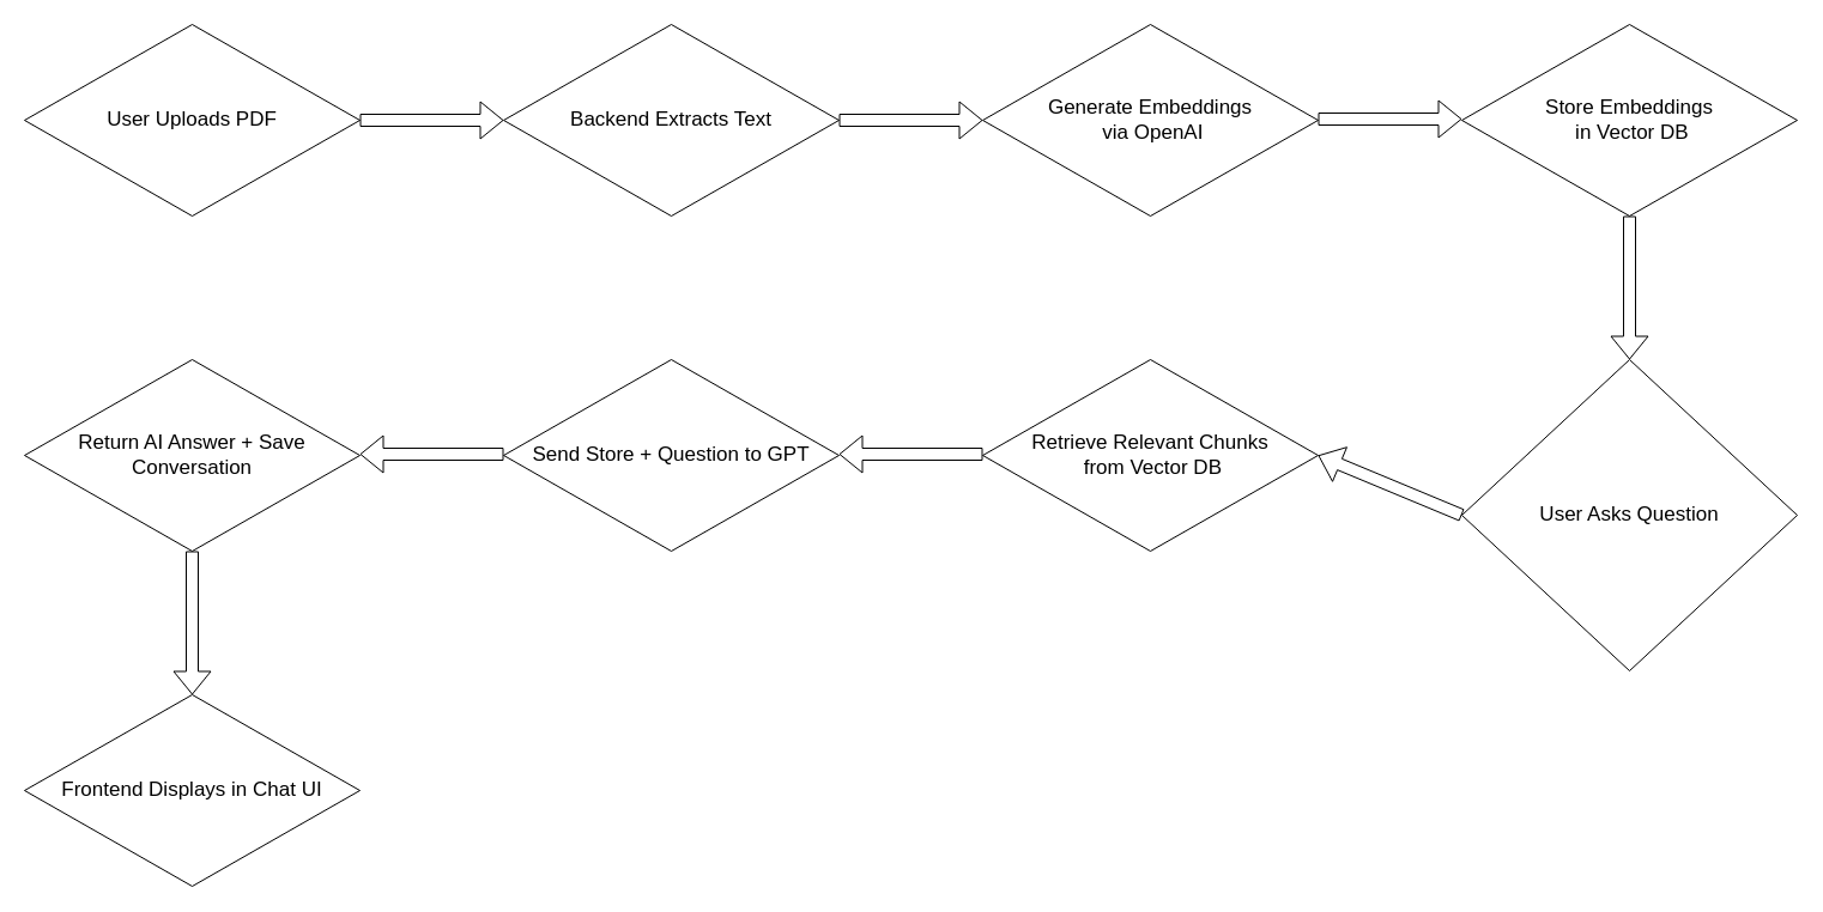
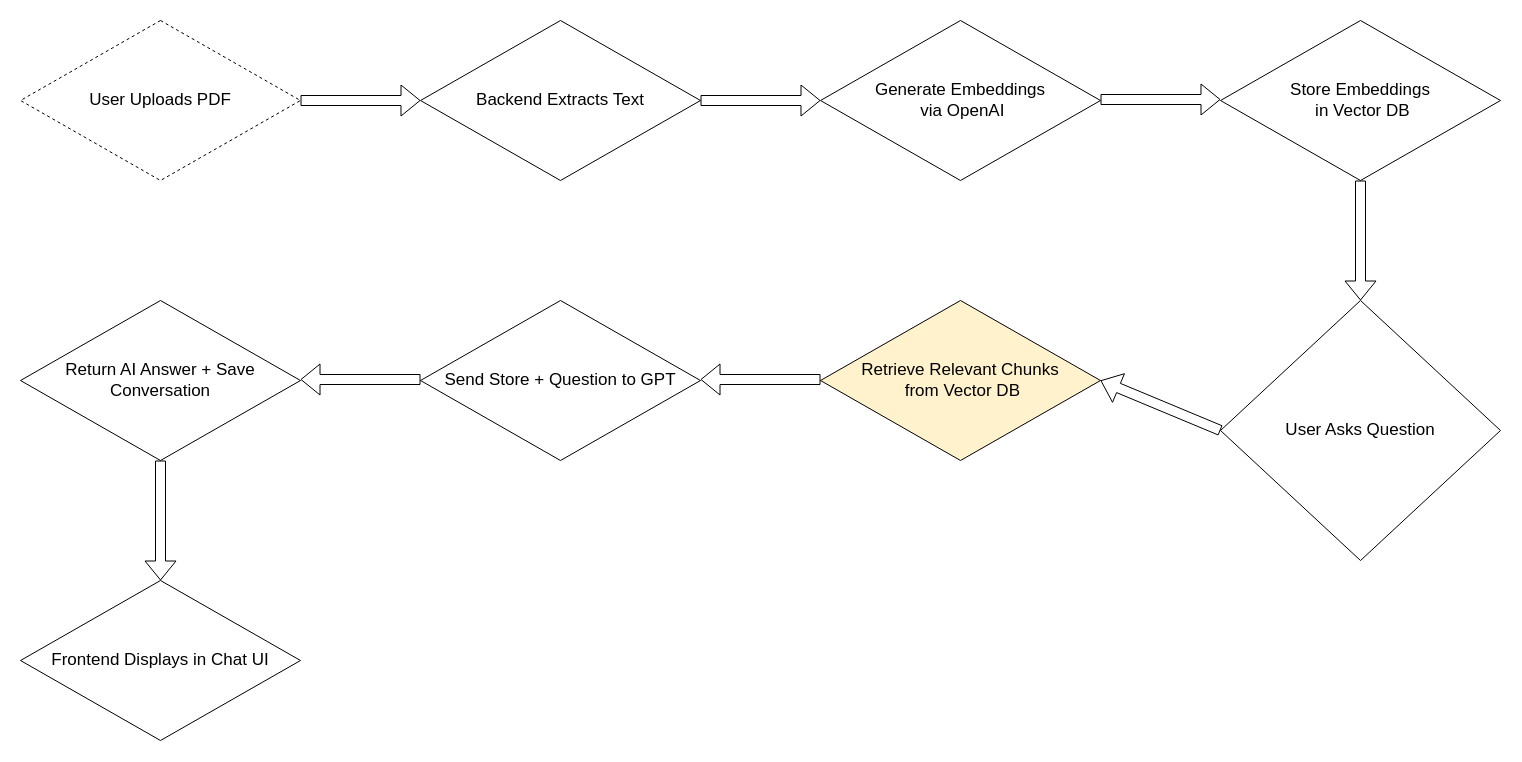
  <mxCell id="0" />
  <mxCell id="1" parent="0" />
- <mxCell id="2" value="&lt;font style=&quot;font-size: 17px;&quot; face=&quot;Helvetica&quot;&gt;User Uploads PDF&lt;/font&gt;" style="rhombus;whiteSpace=wrap;html=1;hachureGap=4;fontFamily=Architects Daughter;fontSource=https%3A%2F%2Ffonts.googleapis.com%2Fcss%3Ffamily%3DArchitects%2BDaughter;" vertex="1" parent="1"><mxGeometry x="20" y="20" width="280" height="160" as="geometry" /></mxCell>
+ <mxCell id="2" value="&lt;font style=&quot;font-size: 17px;&quot; face=&quot;Helvetica&quot;&gt;User Uploads PDF&lt;/font&gt;" style="rhombus;whiteSpace=wrap;html=1;hachureGap=4;fontFamily=Architects Daughter;fontSource=https%3A%2F%2Ffonts.googleapis.com%2Fcss%3Ffamily%3DArchitects%2BDaughter;dashed=1;" vertex="1" parent="1"><mxGeometry x="20" y="20" width="280" height="160" as="geometry" /></mxCell>
  <mxCell id="3" value="&lt;span style=&quot;font-family: Helvetica; font-size: 17px;&quot;&gt;Backend Extracts Text&lt;/span&gt;" style="rhombus;whiteSpace=wrap;html=1;hachureGap=4;fontFamily=Architects Daughter;fontSource=https%3A%2F%2Ffonts.googleapis.com%2Fcss%3Ffamily%3DArchitects%2BDaughter;" vertex="1" parent="1"><mxGeometry x="420" y="20" width="280" height="160" as="geometry" /></mxCell>
  <mxCell id="4" value="&lt;span style=&quot;font-family: Helvetica; font-size: 17px;&quot;&gt;Generate Embeddings&lt;/span&gt;&lt;div&gt;&lt;span style=&quot;font-family: Helvetica; font-size: 17px;&quot;&gt;&amp;nbsp;via OpenAI&lt;/span&gt;&lt;/div&gt;" style="rhombus;whiteSpace=wrap;html=1;hachureGap=4;fontFamily=Architects Daughter;fontSource=https%3A%2F%2Ffonts.googleapis.com%2Fcss%3Ffamily%3DArchitects%2BDaughter;" vertex="1" parent="1"><mxGeometry x="820" y="20" width="280" height="160" as="geometry" /></mxCell>
  <mxCell id="5" value="&lt;font face=&quot;Helvetica&quot;&gt;&lt;span style=&quot;font-size: 17px;&quot;&gt;Store Embeddings&lt;/span&gt;&lt;/font&gt;&lt;div&gt;&lt;font face=&quot;Helvetica&quot;&gt;&lt;span style=&quot;font-size: 17px;&quot;&gt;&amp;nbsp;in Vector DB&lt;/span&gt;&lt;/font&gt;&lt;/div&gt;" style="rhombus;whiteSpace=wrap;html=1;hachureGap=4;fontFamily=Architects Daughter;fontSource=https%3A%2F%2Ffonts.googleapis.com%2Fcss%3Ffamily%3DArchitects%2BDaughter;" vertex="1" parent="1"><mxGeometry x="1220" y="20" width="280" height="160" as="geometry" /></mxCell>
  <mxCell id="6" value="&lt;span style=&quot;font-family: Helvetica; font-size: 17px;&quot;&gt;User Asks Question&lt;/span&gt;" style="rhombus;whiteSpace=wrap;html=1;hachureGap=4;fontFamily=Architects Daughter;fontSource=https%3A%2F%2Ffonts.googleapis.com%2Fcss%3Ffamily%3DArchitects%2BDaughter;" vertex="1" parent="1"><mxGeometry x="1220" y="300" width="280" height="260" as="geometry" /></mxCell>
  <mxCell id="7" value="&lt;span style=&quot;font-family: Helvetica; font-size: 17px;&quot;&gt;Frontend Displays in Chat UI&lt;/span&gt;" style="rhombus;whiteSpace=wrap;html=1;hachureGap=4;fontFamily=Architects Daughter;fontSource=https%3A%2F%2Ffonts.googleapis.com%2Fcss%3Ffamily%3DArchitects%2BDaughter;" vertex="1" parent="1"><mxGeometry x="20" y="580" width="280" height="160" as="geometry" /></mxCell>
  <mxCell id="8" value="&lt;span style=&quot;font-family: Helvetica; font-size: 17px;&quot;&gt;Return AI Answer + Save Conversation&lt;/span&gt;" style="rhombus;whiteSpace=wrap;html=1;hachureGap=4;fontFamily=Architects Daughter;fontSource=https%3A%2F%2Ffonts.googleapis.com%2Fcss%3Ffamily%3DArchitects%2BDaughter;" vertex="1" parent="1"><mxGeometry x="20" y="300" width="280" height="160" as="geometry" /></mxCell>
  <mxCell id="9" value="&lt;span style=&quot;font-family: Helvetica; font-size: 17px;&quot;&gt;Send Store + Question to GPT&lt;/span&gt;" style="rhombus;whiteSpace=wrap;html=1;hachureGap=4;fontFamily=Architects Daughter;fontSource=https%3A%2F%2Ffonts.googleapis.com%2Fcss%3Ffamily%3DArchitects%2BDaughter;" vertex="1" parent="1"><mxGeometry x="420" y="300" width="280" height="160" as="geometry" /></mxCell>
- <mxCell id="10" value="&lt;span style=&quot;font-family: Helvetica; font-size: 17px;&quot;&gt;Retrieve Relevant Chunks&lt;/span&gt;&lt;div&gt;&lt;span style=&quot;font-family: Helvetica; font-size: 17px;&quot;&gt;&amp;nbsp;from Vector DB&lt;/span&gt;&lt;/div&gt;" style="rhombus;whiteSpace=wrap;html=1;hachureGap=4;fontFamily=Architects Daughter;fontSource=https%3A%2F%2Ffonts.googleapis.com%2Fcss%3Ffamily%3DArchitects%2BDaughter;" vertex="1" parent="1"><mxGeometry x="820" y="300" width="280" height="160" as="geometry" /></mxCell>
+ <mxCell id="10" value="&lt;span style=&quot;font-family: Helvetica; font-size: 17px;&quot;&gt;Retrieve Relevant Chunks&lt;/span&gt;&lt;div&gt;&lt;span style=&quot;font-family: Helvetica; font-size: 17px;&quot;&gt;&amp;nbsp;from Vector DB&lt;/span&gt;&lt;/div&gt;" style="rhombus;whiteSpace=wrap;html=1;hachureGap=4;fontFamily=Architects Daughter;fontSource=https%3A%2F%2Ffonts.googleapis.com%2Fcss%3Ffamily%3DArchitects%2BDaughter;fillColor=#fff2cc;" vertex="1" parent="1"><mxGeometry x="820" y="300" width="280" height="160" as="geometry" /></mxCell>
  <mxCell id="11" value="" style="shape=flexArrow;endArrow=classic;html=1;hachureGap=4;fontFamily=Architects Daughter;fontSource=https%3A%2F%2Ffonts.googleapis.com%2Fcss%3Ffamily%3DArchitects%2BDaughter;rounded=1;entryX=0;entryY=0.5;entryDx=0;entryDy=0;exitX=1;exitY=0.5;exitDx=0;exitDy=0;shadow=0;flowAnimation=0;strokeColor=default;" edge="1" parent="1" source="2" target="3"><mxGeometry width="50" height="50" relative="1" as="geometry"><mxPoint x="550" y="350" as="sourcePoint" /><mxPoint x="600" y="300" as="targetPoint" /></mxGeometry></mxCell>
  <mxCell id="12" value="" style="shape=flexArrow;endArrow=classic;html=1;hachureGap=4;fontFamily=Architects Daughter;fontSource=https%3A%2F%2Ffonts.googleapis.com%2Fcss%3Ffamily%3DArchitects%2BDaughter;rounded=1;entryX=0;entryY=0.5;entryDx=0;entryDy=0;exitX=1;exitY=0.5;exitDx=0;exitDy=0;shadow=0;flowAnimation=0;strokeColor=default;" edge="1" parent="1"><mxGeometry width="50" height="50" relative="1" as="geometry"><mxPoint x="700" y="100" as="sourcePoint" /><mxPoint x="820" y="100" as="targetPoint" /></mxGeometry></mxCell>
  <mxCell id="13" value="" style="shape=flexArrow;endArrow=classic;html=1;hachureGap=4;fontFamily=Architects Daughter;fontSource=https%3A%2F%2Ffonts.googleapis.com%2Fcss%3Ffamily%3DArchitects%2BDaughter;rounded=1;entryX=0;entryY=0.5;entryDx=0;entryDy=0;exitX=1;exitY=0.5;exitDx=0;exitDy=0;shadow=0;flowAnimation=0;strokeColor=default;" edge="1" parent="1"><mxGeometry width="50" height="50" relative="1" as="geometry"><mxPoint x="1100" y="99" as="sourcePoint" /><mxPoint x="1220" y="99" as="targetPoint" /></mxGeometry></mxCell>
  <mxCell id="14" value="" style="shape=flexArrow;endArrow=classic;html=1;hachureGap=4;fontFamily=Architects Daughter;fontSource=https%3A%2F%2Ffonts.googleapis.com%2Fcss%3Ffamily%3DArchitects%2BDaughter;rounded=1;entryX=1;entryY=0.5;entryDx=0;entryDy=0;exitX=0;exitY=0.5;exitDx=0;exitDy=0;shadow=0;flowAnimation=0;strokeColor=default;" edge="1" parent="1" source="6" target="10"><mxGeometry width="50" height="50" relative="1" as="geometry"><mxPoint x="1190" y="310" as="sourcePoint" /><mxPoint x="1310" y="310" as="targetPoint" /></mxGeometry></mxCell>
  <mxCell id="15" value="" style="shape=flexArrow;endArrow=classic;html=1;hachureGap=4;fontFamily=Architects Daughter;fontSource=https%3A%2F%2Ffonts.googleapis.com%2Fcss%3Ffamily%3DArchitects%2BDaughter;rounded=1;entryX=1;entryY=0.5;entryDx=0;entryDy=0;exitX=0;exitY=0.5;exitDx=0;exitDy=0;shadow=0;flowAnimation=0;strokeColor=default;" edge="1" parent="1"><mxGeometry width="50" height="50" relative="1" as="geometry"><mxPoint x="820" y="379" as="sourcePoint" /><mxPoint x="700" y="379" as="targetPoint" /></mxGeometry></mxCell>
  <mxCell id="16" value="" style="shape=flexArrow;endArrow=classic;html=1;hachureGap=4;fontFamily=Architects Daughter;fontSource=https%3A%2F%2Ffonts.googleapis.com%2Fcss%3Ffamily%3DArchitects%2BDaughter;rounded=1;entryX=1;entryY=0.5;entryDx=0;entryDy=0;exitX=0;exitY=0.5;exitDx=0;exitDy=0;shadow=0;flowAnimation=0;strokeColor=default;" edge="1" parent="1"><mxGeometry width="50" height="50" relative="1" as="geometry"><mxPoint x="420" y="379" as="sourcePoint" /><mxPoint x="300" y="379" as="targetPoint" /></mxGeometry></mxCell>
  <mxCell id="17" value="" style="shape=flexArrow;endArrow=classic;html=1;hachureGap=4;fontFamily=Architects Daughter;fontSource=https%3A%2F%2Ffonts.googleapis.com%2Fcss%3Ffamily%3DArchitects%2BDaughter;rounded=1;entryX=0.5;entryY=0;entryDx=0;entryDy=0;exitX=0.5;exitY=1;exitDx=0;exitDy=0;shadow=0;flowAnimation=0;strokeColor=default;" edge="1" parent="1" source="8" target="7"><mxGeometry width="50" height="50" relative="1" as="geometry"><mxPoint x="520" y="450" as="sourcePoint" /><mxPoint x="400" y="450" as="targetPoint" /></mxGeometry></mxCell>
  <mxCell id="18" value="" style="shape=flexArrow;endArrow=classic;html=1;hachureGap=4;fontFamily=Architects Daughter;fontSource=https%3A%2F%2Ffonts.googleapis.com%2Fcss%3Ffamily%3DArchitects%2BDaughter;rounded=1;entryX=0.5;entryY=0;entryDx=0;entryDy=0;exitX=0.5;exitY=1;exitDx=0;exitDy=0;shadow=0;flowAnimation=0;strokeColor=default;" edge="1" parent="1" source="5" target="6"><mxGeometry width="50" height="50" relative="1" as="geometry"><mxPoint x="1200" y="120" as="sourcePoint" /><mxPoint x="1320" y="120" as="targetPoint" /></mxGeometry></mxCell>
